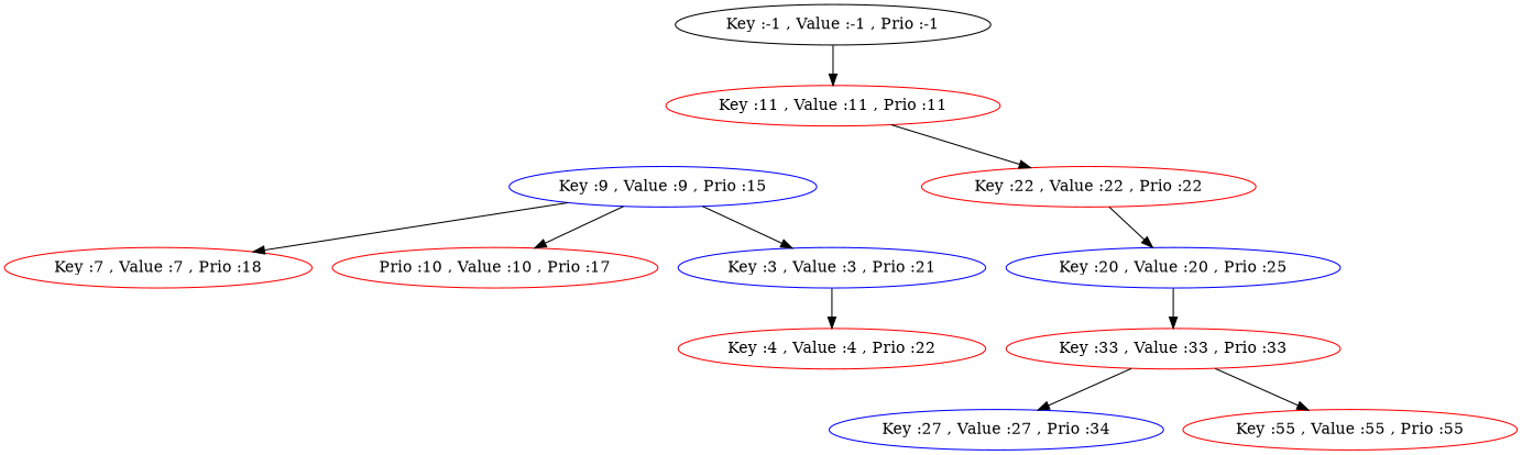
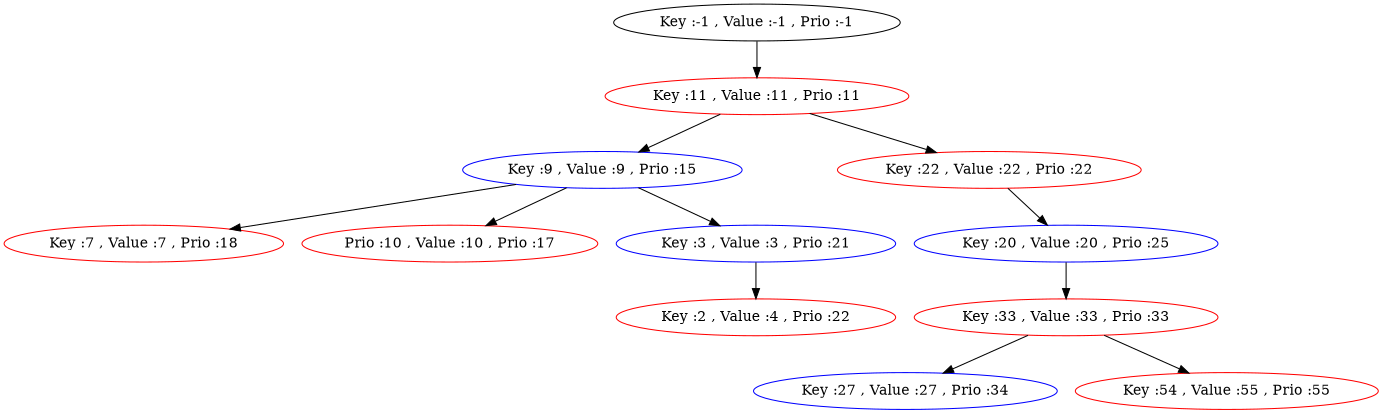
  digraph {
    node [color=Red]
    n1 [color=Black label=" Key :-1 , Value :-1 , Prio :-1 "]
    n2 [label=" Key :11 , Value :11 , Prio :11 "]
    n3 [color=Blue label=" Key :9 , Value :9 , Prio :15 "]
    n4 [label=" Key :22 , Value :22 , Prio :22 "]
    n5 [label=" Key :7 , Value :7 , Prio :18 "]
    n6 [label="Prio :10 , Value :10 , Prio :17"]
    n7 [color=Blue label=" Key :3 , Value :3 , Prio :21 "]
    n8 [color=Blue label=" Key :20 , Value :20 , Prio :25 "]
    n9 [label=" Key :33 , Value :33 , Prio :33 "]
    n10 [color=Blue label=" Key :27 , Value :27 , Prio :34 "]
-   n11 [label=" Key :55 , Value :55 , Prio :55 "]
-   n12 [label=" Key :4 , Value :4 , Prio :22 "]
+   n11 [label="Key :54 , Value :55 , Prio :55"]
+   n12 [label="Key :2 , Value :4 , Prio :22"]
    n1 -> n2
+   n2 -> n3
    n2 -> n4
    n3 -> n5
    n3 -> n6
    n3 -> n7
    n4 -> n8
    n7 -> n12
    n8 -> n9
    n9 -> n10
    n9 -> n11
  }
